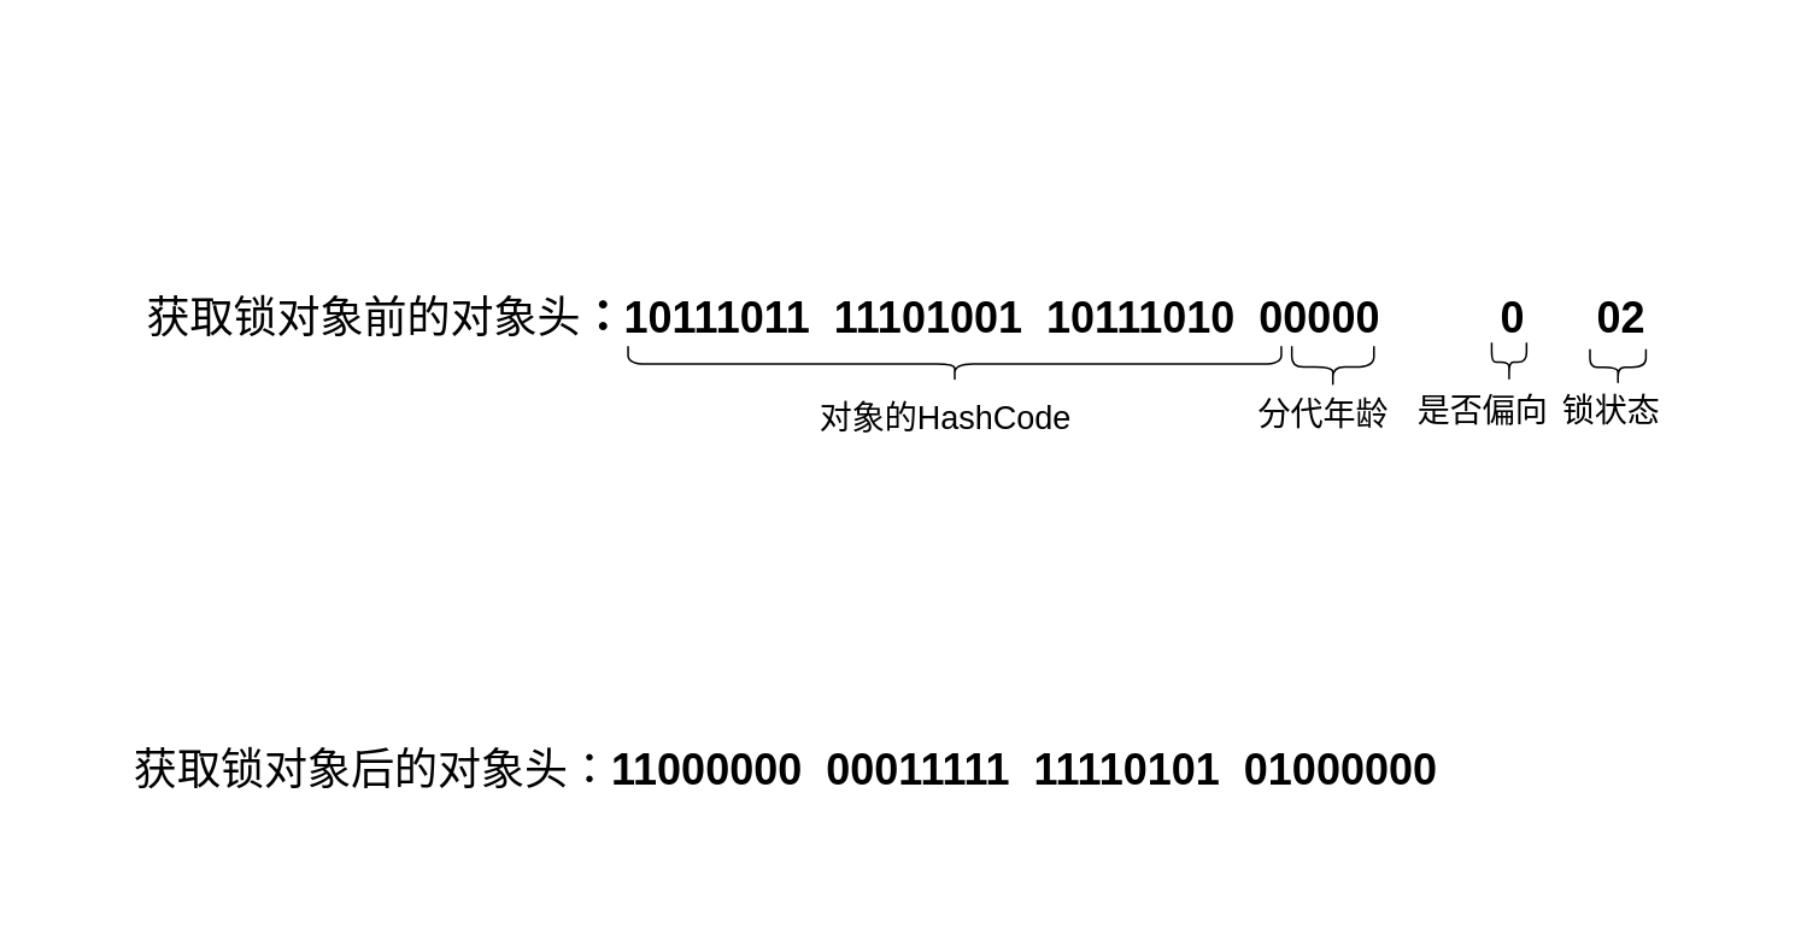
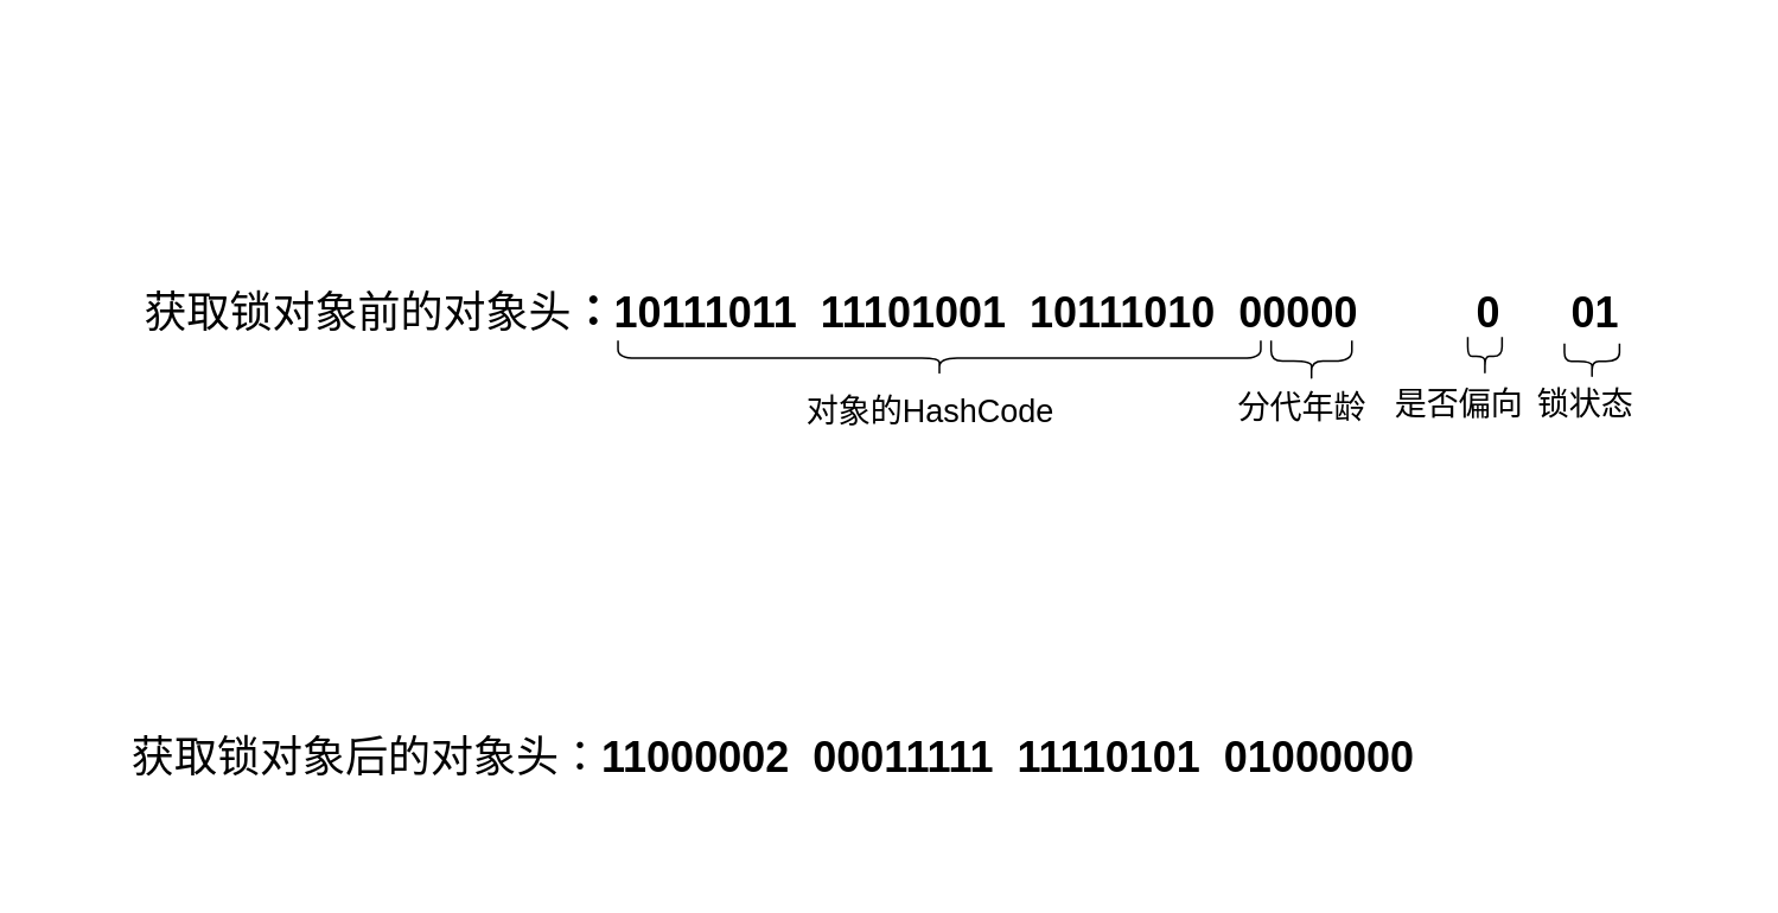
  <mxCell id="0" />
  <mxCell id="1" parent="0" />
- <mxCell id="2" value="&lt;font&gt;&lt;font style=&quot;font-size: 24px&quot;&gt;获取锁对象前的对象头&lt;/font&gt;&lt;span style=&quot;font-weight: bold ; font-size: 24px&quot;&gt;：10111011&amp;nbsp; 11101001&amp;nbsp; 10111010&amp;nbsp; 00000&amp;nbsp; &amp;nbsp; &amp;nbsp; &amp;nbsp; &amp;nbsp; 0&amp;nbsp; &amp;nbsp; &amp;nbsp; 02&amp;nbsp;&lt;/span&gt;&lt;/font&gt;" style="text;html=1;strokeColor=none;fillColor=none;align=center;verticalAlign=middle;whiteSpace=wrap;rounded=0;" vertex="1" parent="1"><mxGeometry x="20" y="121" width="957" height="110" as="geometry" /></mxCell>
+ <mxCell id="2" value="&lt;font&gt;&lt;font style=&quot;font-size: 24px&quot;&gt;获取锁对象前的对象头&lt;/font&gt;&lt;span style=&quot;font-weight: bold ; font-size: 24px&quot;&gt;：10111011&amp;nbsp; 11101001&amp;nbsp; 10111010&amp;nbsp; 00000&amp;nbsp; &amp;nbsp; &amp;nbsp; &amp;nbsp; &amp;nbsp; 0&amp;nbsp; &amp;nbsp; &amp;nbsp; 01&amp;nbsp;&lt;/span&gt;&lt;/font&gt;" style="text;html=1;strokeColor=none;fillColor=none;align=center;verticalAlign=middle;whiteSpace=wrap;rounded=0;" vertex="1" parent="1"><mxGeometry x="20" y="121" width="957" height="110" as="geometry" /></mxCell>
  <mxCell id="3" value="" style="shape=curlyBracket;whiteSpace=wrap;html=1;rounded=1;flipH=1;fontSize=24;rotation=90;" vertex="1" parent="1"><mxGeometry x="517.45" y="20.15" width="19.75" height="361.15" as="geometry" /></mxCell>
  <mxCell id="4" value="&lt;font style=&quot;font-size: 18px ; font-weight: normal&quot;&gt;对象的HashCode&lt;/font&gt;" style="text;strokeColor=none;fillColor=none;html=1;fontSize=24;fontStyle=1;verticalAlign=middle;align=center;" vertex="1" parent="1"><mxGeometry x="472.16" y="209.38" width="100" height="40" as="geometry" /></mxCell>
  <mxCell id="5" value="" style="shape=curlyBracket;whiteSpace=wrap;html=1;rounded=1;flipH=1;fontSize=24;rotation=90;size=0.5;" vertex="1" parent="1"><mxGeometry x="725" y="179.61" width="22.78" height="45.39" as="geometry" /></mxCell>
  <mxCell id="6" value="&lt;span style=&quot;font-size: 18px ; font-weight: 400&quot;&gt;分代年龄&lt;/span&gt;" style="text;strokeColor=none;fillColor=none;html=1;fontSize=24;fontStyle=1;verticalAlign=middle;align=center;" vertex="1" parent="1"><mxGeometry x="687" y="211.93" width="88.32" height="30.74" as="geometry" /></mxCell>
  <mxCell id="7" value="" style="shape=curlyBracket;whiteSpace=wrap;html=1;rounded=1;flipH=1;fontSize=24;rotation=90;size=0.5;" vertex="1" parent="1"><mxGeometry x="823" y="190.12" width="21.66" height="19.26" as="geometry" /></mxCell>
  <mxCell id="8" value="" style="shape=curlyBracket;whiteSpace=wrap;html=1;rounded=1;flipH=1;fontSize=24;rotation=90;size=0.5;" vertex="1" parent="1"><mxGeometry x="884" y="187.07" width="20" height="30.93" as="geometry" /></mxCell>
  <mxCell id="9" value="&lt;span style=&quot;font-size: 18px ; font-weight: 400&quot;&gt;锁状态&lt;/span&gt;" style="text;strokeColor=none;fillColor=none;html=1;fontSize=24;fontStyle=1;verticalAlign=middle;align=center;" vertex="1" parent="1"><mxGeometry x="865" y="206.93" width="50" height="35.74" as="geometry" /></mxCell>
  <mxCell id="10" value="&lt;span style=&quot;font-size: 18px ; font-weight: 400&quot;&gt;是否偏向&lt;/span&gt;" style="text;strokeColor=none;fillColor=none;html=1;fontSize=24;fontStyle=1;verticalAlign=middle;align=center;" vertex="1" parent="1"><mxGeometry x="772.67" y="209.43" width="93.33" height="31.57" as="geometry" /></mxCell>
- <mxCell id="11" value="&lt;span style=&quot;font-weight: normal&quot;&gt;获取锁对象后的对象头：&lt;/span&gt;11000000&amp;nbsp; 00011111&amp;nbsp; 11110101&amp;nbsp; 01000000&lt;span style=&quot;font-weight: 400&quot;&gt;&amp;nbsp;&lt;/span&gt;" style="text;strokeColor=none;fillColor=none;html=1;fontSize=24;fontStyle=1;verticalAlign=middle;align=center;" vertex="1" parent="1"><mxGeometry x="67" y="361" width="740" height="130" as="geometry" /></mxCell>
+ <mxCell id="11" value="&lt;span style=&quot;font-weight: normal&quot;&gt;获取锁对象后的对象头：&lt;/span&gt;11000002&amp;nbsp; 00011111&amp;nbsp; 11110101&amp;nbsp; 01000000&lt;span style=&quot;font-weight: 400&quot;&gt;&amp;nbsp;&lt;/span&gt;" style="text;strokeColor=none;fillColor=none;html=1;fontSize=24;fontStyle=1;verticalAlign=middle;align=center;" vertex="1" parent="1"><mxGeometry x="67" y="361" width="740" height="130" as="geometry" /></mxCell>
